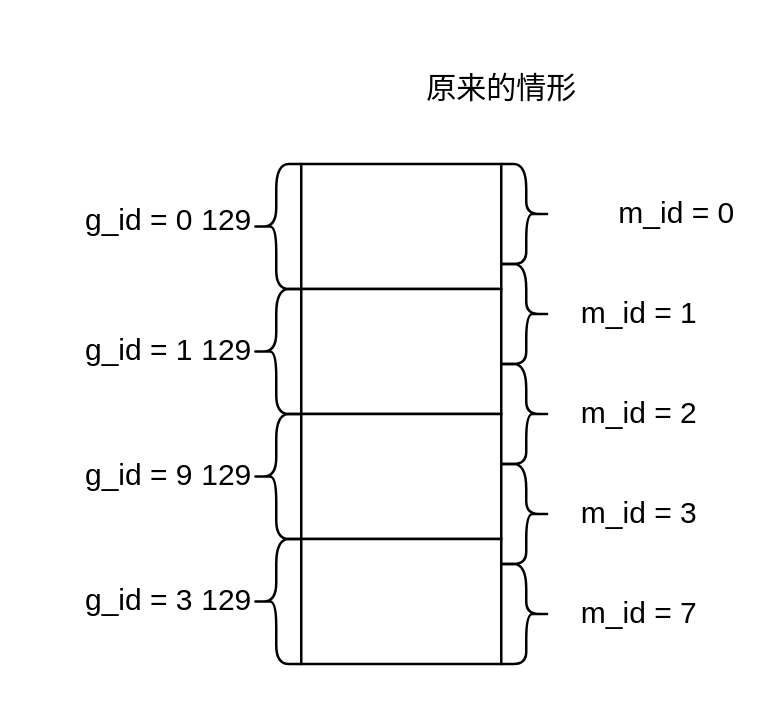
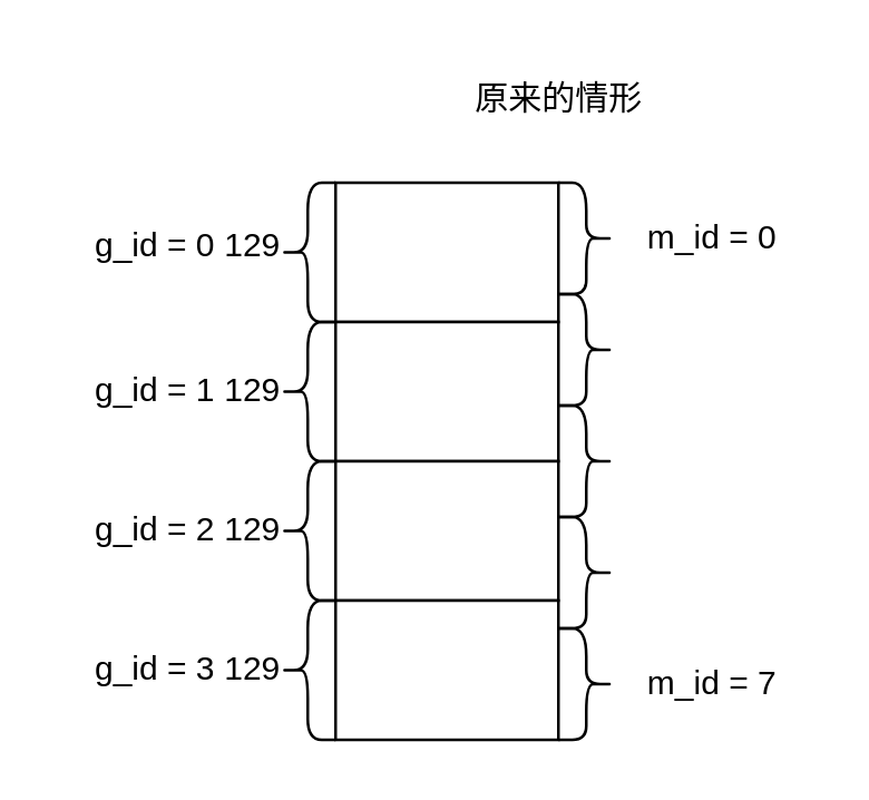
  <mxCell id="0" />
  <mxCell id="1" parent="0" />
  <mxCell id="2" value="" style="rounded=0;whiteSpace=wrap;html=1;" vertex="1" parent="1"><mxGeometry x="120" y="65" width="80" height="50" as="geometry" /></mxCell>
  <mxCell id="3" value="" style="shape=curlyBracket;whiteSpace=wrap;html=1;rounded=1;labelPosition=left;verticalLabelPosition=middle;align=right;verticalAlign=middle;" vertex="1" parent="1"><mxGeometry x="100" y="65" width="20" height="50" as="geometry" /></mxCell>
  <mxCell id="4" value="129" style="text;html=1;align=center;verticalAlign=middle;resizable=0;points=[];autosize=1;strokeColor=none;fillColor=none;" vertex="1" parent="1"><mxGeometry x="70" y="73" width="40" height="30" as="geometry" /></mxCell>
  <mxCell id="5" value="" style="rounded=0;whiteSpace=wrap;html=1;" vertex="1" parent="1"><mxGeometry x="120" y="115" width="80" height="50" as="geometry" /></mxCell>
  <mxCell id="6" value="" style="shape=curlyBracket;whiteSpace=wrap;html=1;rounded=1;labelPosition=left;verticalLabelPosition=middle;align=right;verticalAlign=middle;" vertex="1" parent="1"><mxGeometry x="100" y="115" width="20" height="50" as="geometry" /></mxCell>
  <mxCell id="7" value="" style="rounded=0;whiteSpace=wrap;html=1;" vertex="1" parent="1"><mxGeometry x="120" y="165" width="80" height="50" as="geometry" /></mxCell>
  <mxCell id="8" value="" style="shape=curlyBracket;whiteSpace=wrap;html=1;rounded=1;labelPosition=left;verticalLabelPosition=middle;align=right;verticalAlign=middle;" vertex="1" parent="1"><mxGeometry x="100" y="165" width="20" height="50" as="geometry" /></mxCell>
  <mxCell id="9" value="" style="rounded=0;whiteSpace=wrap;html=1;" vertex="1" parent="1"><mxGeometry x="120" y="215" width="80" height="50" as="geometry" /></mxCell>
  <mxCell id="10" value="" style="shape=curlyBracket;whiteSpace=wrap;html=1;rounded=1;labelPosition=left;verticalLabelPosition=middle;align=right;verticalAlign=middle;" vertex="1" parent="1"><mxGeometry x="100" y="215" width="20" height="50" as="geometry" /></mxCell>
  <mxCell id="11" value="129" style="text;html=1;align=center;verticalAlign=middle;resizable=0;points=[];autosize=1;strokeColor=none;fillColor=none;" vertex="1" parent="1"><mxGeometry x="70" y="125" width="40" height="30" as="geometry" /></mxCell>
  <mxCell id="12" value="129" style="text;html=1;align=center;verticalAlign=middle;resizable=0;points=[];autosize=1;strokeColor=none;fillColor=none;" vertex="1" parent="1"><mxGeometry x="70" y="175" width="40" height="30" as="geometry" /></mxCell>
  <mxCell id="13" value="129" style="text;html=1;align=center;verticalAlign=middle;resizable=0;points=[];autosize=1;strokeColor=none;fillColor=none;" vertex="1" parent="1"><mxGeometry x="70" y="225" width="40" height="30" as="geometry" /></mxCell>
  <mxCell id="14" value="g_id = 0" style="text;html=1;align=center;verticalAlign=middle;resizable=0;points=[];autosize=1;strokeColor=none;fillColor=none;" vertex="1" parent="1"><mxGeometry x="20" y="73" width="70" height="30" as="geometry" /></mxCell>
  <mxCell id="15" value="g_id = 1" style="text;html=1;align=center;verticalAlign=middle;resizable=0;points=[];autosize=1;strokeColor=none;fillColor=none;" vertex="1" parent="1"><mxGeometry x="20" y="125" width="70" height="30" as="geometry" /></mxCell>
- <mxCell id="16" value="g_id = 9" style="text;html=1;align=center;verticalAlign=middle;resizable=0;points=[];autosize=1;strokeColor=none;fillColor=none;" vertex="1" parent="1"><mxGeometry x="20" y="175" width="70" height="30" as="geometry" /></mxCell>
+ <mxCell id="16" value="g_id = 2" style="text;html=1;align=center;verticalAlign=middle;resizable=0;points=[];autosize=1;strokeColor=none;fillColor=none;" vertex="1" parent="1"><mxGeometry x="20" y="175" width="70" height="30" as="geometry" /></mxCell>
  <mxCell id="17" value="g_id = 3" style="text;html=1;align=center;verticalAlign=middle;resizable=0;points=[];autosize=1;strokeColor=none;fillColor=none;" vertex="1" parent="1"><mxGeometry x="20" y="225" width="70" height="30" as="geometry" /></mxCell>
  <mxCell id="18" value="" style="shape=curlyBracket;whiteSpace=wrap;html=1;rounded=1;flipH=1;labelPosition=right;verticalLabelPosition=middle;align=left;verticalAlign=middle;" vertex="1" parent="1"><mxGeometry x="200" y="65" width="20" height="40" as="geometry" /></mxCell>
- <mxCell id="19" value="m_id = 0" style="text;html=1;align=center;verticalAlign=middle;resizable=0;points=[];autosize=1;strokeColor=none;fillColor=none;" vertex="1" parent="1"><mxGeometry x="235" y="70" width="70" height="30" as="geometry" /></mxCell>
+ <mxCell id="19" value="m_id = 0" style="text;html=1;align=center;verticalAlign=middle;resizable=0;points=[];autosize=1;strokeColor=none;fillColor=none;" vertex="1" parent="1"><mxGeometry x="220" y="70" width="70" height="30" as="geometry" /></mxCell>
  <mxCell id="20" value="" style="shape=curlyBracket;whiteSpace=wrap;html=1;rounded=1;flipH=1;labelPosition=right;verticalLabelPosition=middle;align=left;verticalAlign=middle;" vertex="1" parent="1"><mxGeometry x="200" y="105" width="20" height="40" as="geometry" /></mxCell>
- <mxCell id="21" value="m_id = 1" style="text;html=1;align=center;verticalAlign=middle;resizable=0;points=[];autosize=1;strokeColor=none;fillColor=none;" vertex="1" parent="1"><mxGeometry x="220" y="110" width="70" height="30" as="geometry" /></mxCell>
  <mxCell id="22" value="" style="shape=curlyBracket;whiteSpace=wrap;html=1;rounded=1;flipH=1;labelPosition=right;verticalLabelPosition=middle;align=left;verticalAlign=middle;" vertex="1" parent="1"><mxGeometry x="200" y="145" width="20" height="40" as="geometry" /></mxCell>
- <mxCell id="23" value="m_id = 2" style="text;html=1;align=center;verticalAlign=middle;resizable=0;points=[];autosize=1;strokeColor=none;fillColor=none;" vertex="1" parent="1"><mxGeometry x="220" y="150" width="70" height="30" as="geometry" /></mxCell>
  <mxCell id="24" value="" style="shape=curlyBracket;whiteSpace=wrap;html=1;rounded=1;flipH=1;labelPosition=right;verticalLabelPosition=middle;align=left;verticalAlign=middle;" vertex="1" parent="1"><mxGeometry x="200" y="185" width="20" height="40" as="geometry" /></mxCell>
- <mxCell id="25" value="m_id = 3" style="text;html=1;align=center;verticalAlign=middle;resizable=0;points=[];autosize=1;strokeColor=none;fillColor=none;" vertex="1" parent="1"><mxGeometry x="220" y="190" width="70" height="30" as="geometry" /></mxCell>
  <mxCell id="26" value="" style="shape=curlyBracket;whiteSpace=wrap;html=1;rounded=1;flipH=1;labelPosition=right;verticalLabelPosition=middle;align=left;verticalAlign=middle;" vertex="1" parent="1"><mxGeometry x="200" y="225" width="20" height="40" as="geometry" /></mxCell>
  <mxCell id="27" value="m_id = 7" style="text;html=1;align=center;verticalAlign=middle;resizable=0;points=[];autosize=1;strokeColor=none;fillColor=none;" vertex="1" parent="1"><mxGeometry x="220" y="230" width="70" height="30" as="geometry" /></mxCell>
  <mxCell id="28" value="原来的情形" style="text;html=1;align=center;verticalAlign=middle;resizable=0;points=[];autosize=1;strokeColor=none;fillColor=none;" vertex="1" parent="1"><mxGeometry x="160" y="20" width="80" height="30" as="geometry" /></mxCell>
